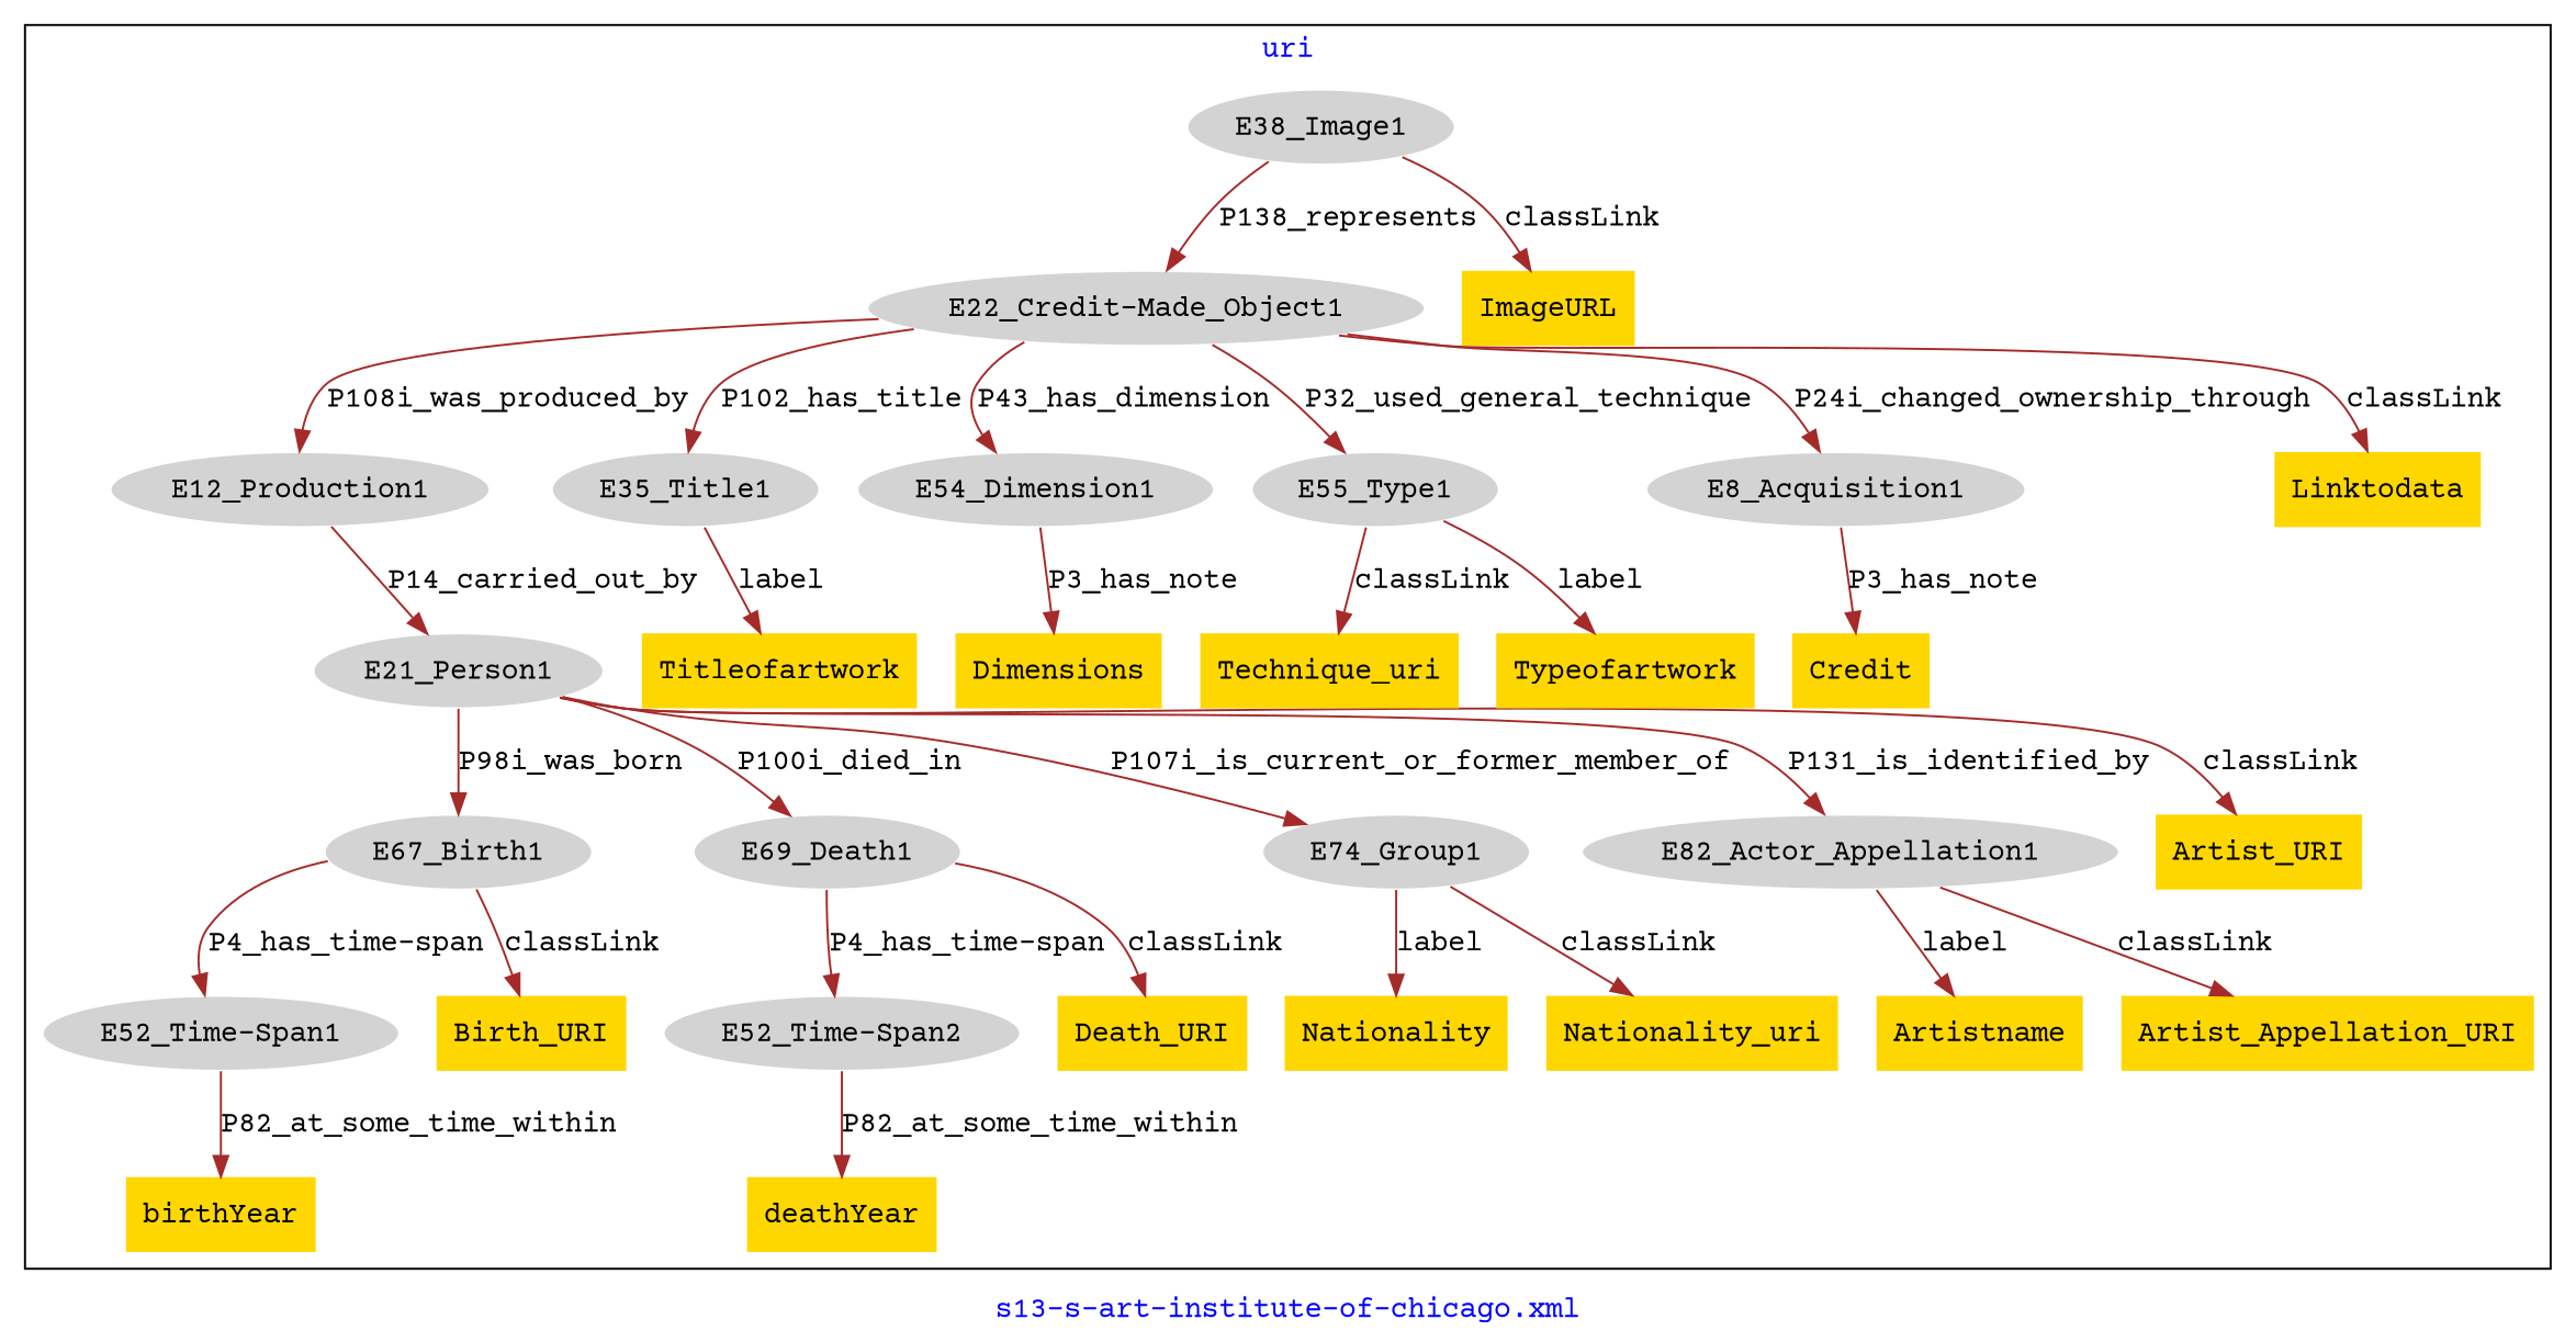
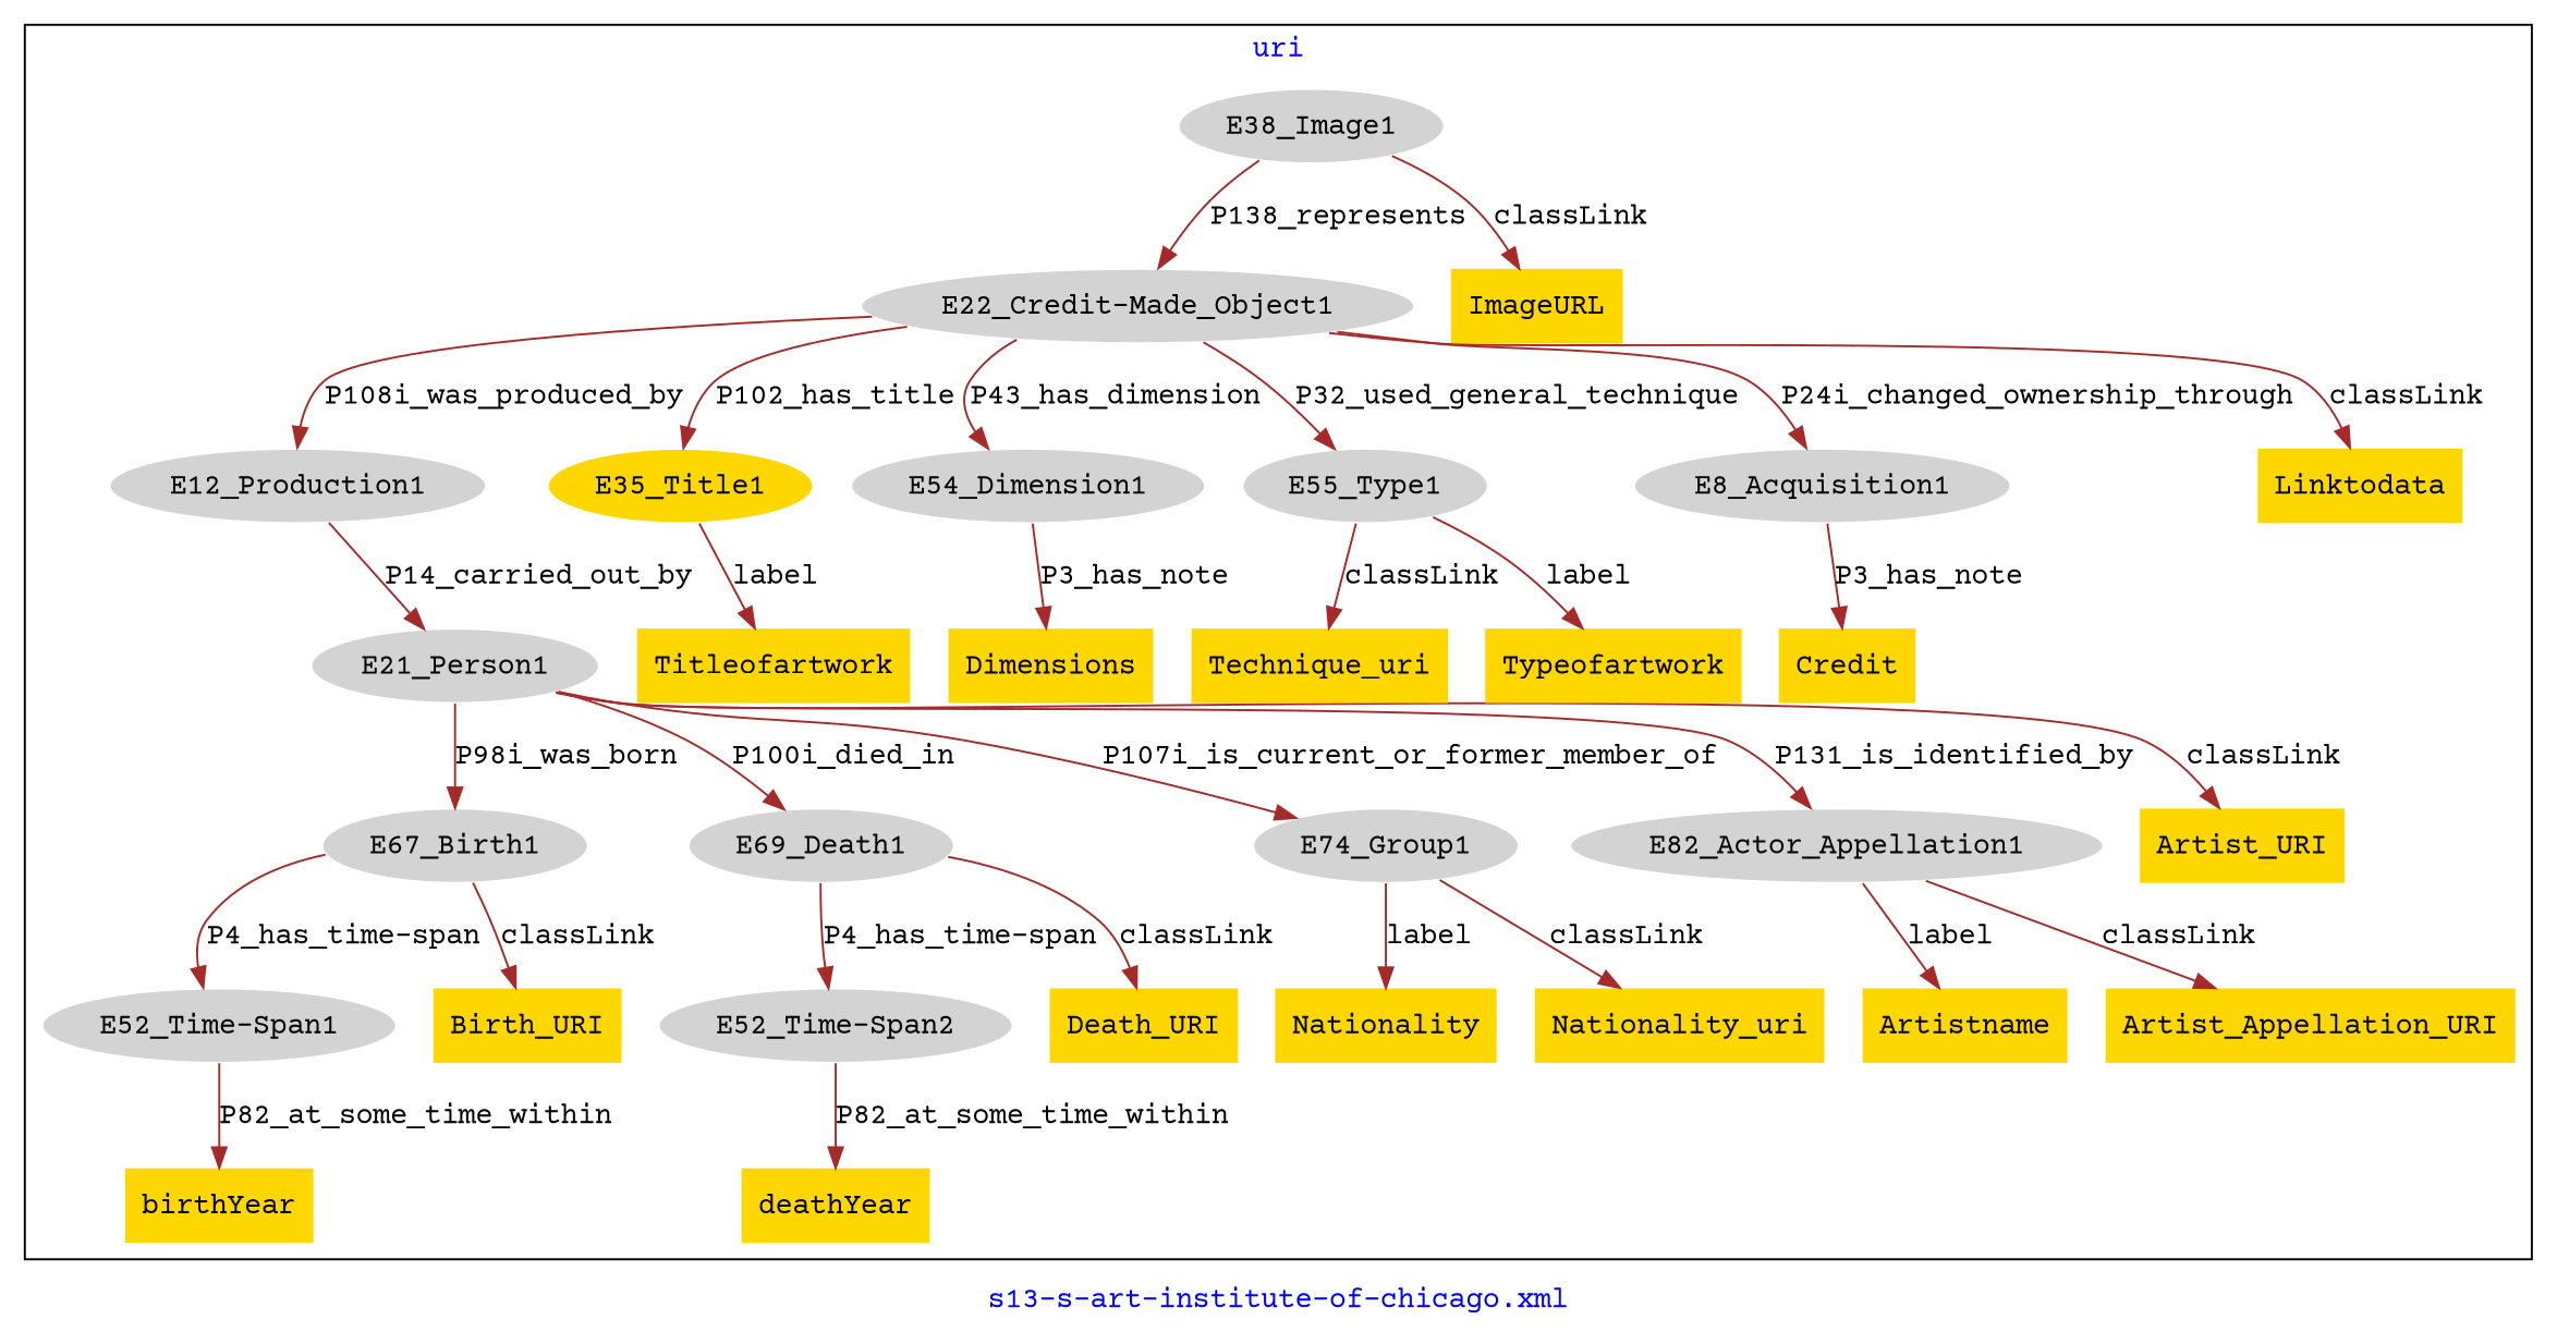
  digraph {
    fontcolor=blue
    fontname="Courier Prime"
    label="s13-s-art-institute-of-chicago.xml"
    remincross=true
    node [fillcolor=gold fontname="Courier Prime" style=filled shape=plaintext]
    edge [color=brown fontcolor=black fontname="Courier Prime"]
    n1 [color=white fillcolor=lightgray label=E12_Production1 shape=""]
    n2 [color=white fillcolor=lightgray label=E21_Person1 shape=""]
    n3 [color=white fillcolor=lightgray label=E67_Birth1 shape=""]
    n4 [color=white fillcolor=lightgray label=E69_Death1 shape=""]
    n5 [color=white fillcolor=lightgray label=E74_Group1 shape=""]
    n6 [color=white fillcolor=lightgray label=E82_Actor_Appellation1 shape=""]
    n7 [color=white fillcolor=lightgray label="E22_Credit-Made_Object1" shape=""]
-   n8 [color=white fillcolor=lightgray label=E35_Title1 shape=""]
+   n8 [color=white label=E35_Title1 shape=""]
    n9 [color=white fillcolor=lightgray label=E54_Dimension1 shape=""]
    n10 [color=white fillcolor=lightgray label=E55_Type1 shape=""]
    n11 [color=white fillcolor=lightgray label=E8_Acquisition1 shape=""]
    n12 [color=white fillcolor=lightgray label=E38_Image1 shape=""]
    n13 [color=white fillcolor=lightgray label="E52_Time-Span1" shape=""]
    n14 [color=white fillcolor=lightgray label="E52_Time-Span2" shape=""]
    n15 [label=Nationality]
    n16 [label=birthYear]
    n17 [label=Linktodata]
    n18 [label=Artistname]
    n19 [label=Nationality_uri]
    n20 [label=Death_URI]
    n21 [label=Artist_URI]
    n22 [label=Artist_Appellation_URI]
    n23 [label=Credit]
    n24 [label=deathYear]
    n25 [label=Dimensions]
    n26 [label=Technique_uri]
    n27 [label=Titleofartwork]
    n28 [label=Birth_URI]
    n29 [label=ImageURL]
    n30 [label=Typeofartwork]
    subgraph cluster_1 {
      label=uri
      n1
      n2
      n3
      n4
      n5
      n6
      n7
      n8
      n9
      n10
      n11
      n12
      n13
      n14
      n15
      n16
      n17
      n18
      n19
      n20
      n21
      n22
      n23
      n24
      n25
      n26
      n27
      n28
      n29
      n30
    }
    n1 -> n2 [label=P14_carried_out_by]
    n2 -> n3 [label=P98i_was_born]
    n2 -> n4 [label=P100i_died_in]
    n2 -> n5 [label=P107i_is_current_or_former_member_of]
    n2 -> n6 [label=P131_is_identified_by]
    n2 -> n21 [label=classLink]
    n3 -> n13 [label="P4_has_time-span"]
    n3 -> n28 [label=classLink]
    n4 -> n14 [label="P4_has_time-span"]
    n4 -> n20 [label=classLink]
    n5 -> n15 [label=label]
    n5 -> n19 [label=classLink]
    n6 -> n18 [label=label]
    n6 -> n22 [label=classLink]
    n7 -> n1 [label=P108i_was_produced_by]
    n7 -> n8 [label=P102_has_title]
    n7 -> n9 [label=P43_has_dimension]
    n7 -> n10 [label=P32_used_general_technique]
    n7 -> n11 [label=P24i_changed_ownership_through]
    n7 -> n17 [label=classLink]
    n8 -> n27 [label=label]
    n9 -> n25 [label=P3_has_note]
    n10 -> n26 [label=classLink]
    n10 -> n30 [label=label]
    n11 -> n23 [label=P3_has_note]
    n12 -> n7 [label=P138_represents]
    n12 -> n29 [label=classLink]
    n13 -> n16 [label=P82_at_some_time_within]
    n14 -> n24 [label=P82_at_some_time_within]
  }
